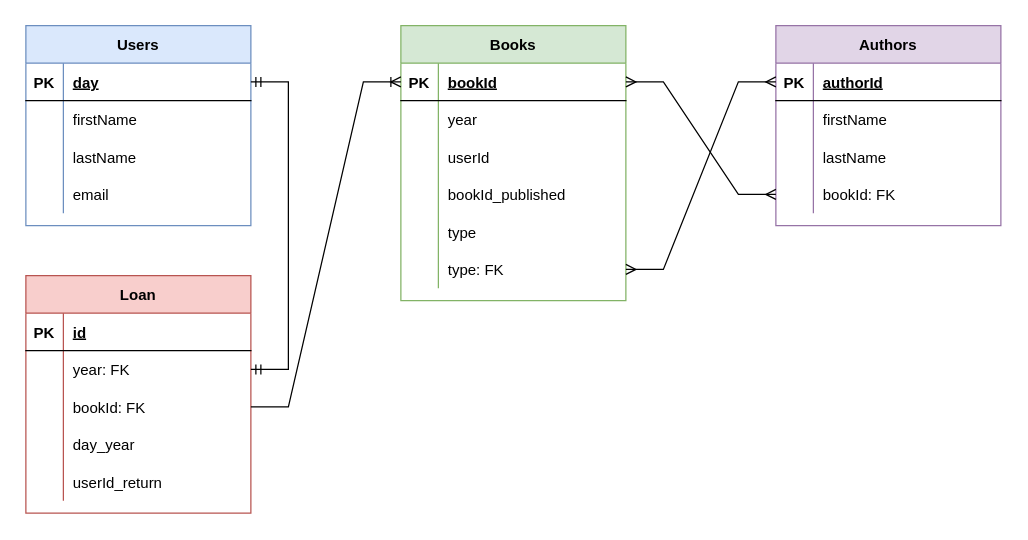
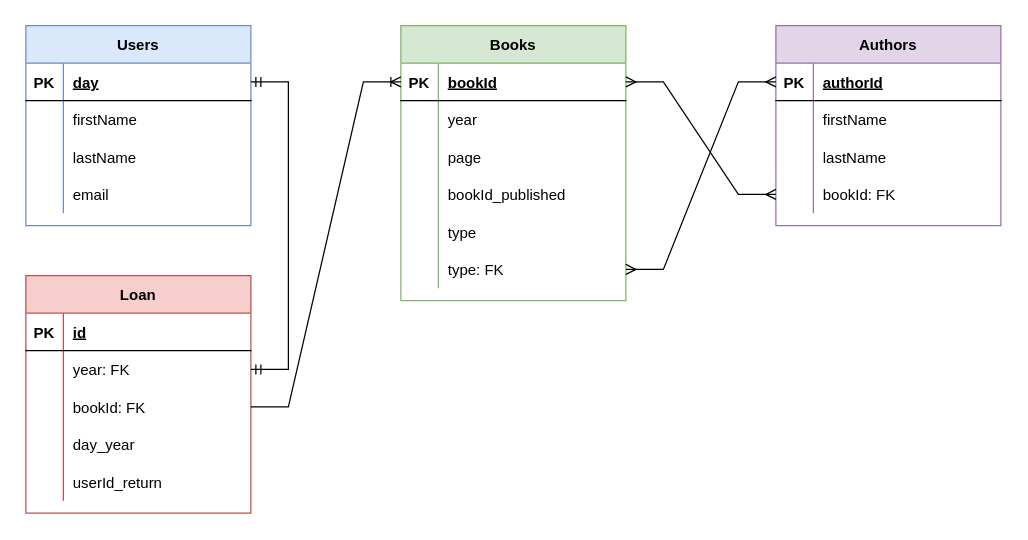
  <mxCell id="0" />
  <mxCell id="1" parent="0" />
  <mxCell id="2" value="Users" style="shape=table;startSize=30;container=1;collapsible=1;childLayout=tableLayout;fixedRows=1;rowLines=0;fontStyle=1;align=center;resizeLast=1;fillColor=#dae8fc;strokeColor=#6c8ebf;" parent="1" vertex="1"><mxGeometry x="20" y="20" width="180" height="160" as="geometry" /></mxCell>
  <mxCell id="3" value="" style="shape=tableRow;horizontal=0;startSize=0;swimlaneHead=0;swimlaneBody=0;fillColor=none;collapsible=0;dropTarget=0;points=[[0,0.5],[1,0.5]];portConstraint=eastwest;top=0;left=0;right=0;bottom=1;" parent="2" vertex="1"><mxGeometry y="30" width="180" height="30" as="geometry" /></mxCell>
  <mxCell id="4" value="PK" style="shape=partialRectangle;connectable=0;fillColor=none;top=0;left=0;bottom=0;right=0;fontStyle=1;overflow=hidden;" parent="3" vertex="1"><mxGeometry width="30" height="30" as="geometry"><mxRectangle width="30" height="30" as="alternateBounds" /></mxGeometry></mxCell>
  <mxCell id="5" value="day" style="shape=partialRectangle;connectable=0;fillColor=none;top=0;left=0;bottom=0;right=0;align=left;spacingLeft=6;fontStyle=5;overflow=hidden;" parent="3" vertex="1"><mxGeometry x="30" width="150" height="30" as="geometry"><mxRectangle width="150" height="30" as="alternateBounds" /></mxGeometry></mxCell>
  <mxCell id="6" value="" style="shape=tableRow;horizontal=0;startSize=0;swimlaneHead=0;swimlaneBody=0;fillColor=none;collapsible=0;dropTarget=0;points=[[0,0.5],[1,0.5]];portConstraint=eastwest;top=0;left=0;right=0;bottom=0;" parent="2" vertex="1"><mxGeometry y="60" width="180" height="30" as="geometry" /></mxCell>
  <mxCell id="7" value="" style="shape=partialRectangle;connectable=0;fillColor=none;top=0;left=0;bottom=0;right=0;editable=1;overflow=hidden;" parent="6" vertex="1"><mxGeometry width="30" height="30" as="geometry"><mxRectangle width="30" height="30" as="alternateBounds" /></mxGeometry></mxCell>
  <mxCell id="8" value="firstName" style="shape=partialRectangle;connectable=0;fillColor=none;top=0;left=0;bottom=0;right=0;align=left;spacingLeft=6;overflow=hidden;" parent="6" vertex="1"><mxGeometry x="30" width="150" height="30" as="geometry"><mxRectangle width="150" height="30" as="alternateBounds" /></mxGeometry></mxCell>
  <mxCell id="9" value="" style="shape=tableRow;horizontal=0;startSize=0;swimlaneHead=0;swimlaneBody=0;fillColor=none;collapsible=0;dropTarget=0;points=[[0,0.5],[1,0.5]];portConstraint=eastwest;top=0;left=0;right=0;bottom=0;" parent="2" vertex="1"><mxGeometry y="90" width="180" height="30" as="geometry" /></mxCell>
  <mxCell id="10" value="" style="shape=partialRectangle;connectable=0;fillColor=none;top=0;left=0;bottom=0;right=0;editable=1;overflow=hidden;" parent="9" vertex="1"><mxGeometry width="30" height="30" as="geometry"><mxRectangle width="30" height="30" as="alternateBounds" /></mxGeometry></mxCell>
  <mxCell id="11" value="lastName" style="shape=partialRectangle;connectable=0;fillColor=none;top=0;left=0;bottom=0;right=0;align=left;spacingLeft=6;overflow=hidden;" parent="9" vertex="1"><mxGeometry x="30" width="150" height="30" as="geometry"><mxRectangle width="150" height="30" as="alternateBounds" /></mxGeometry></mxCell>
  <mxCell id="12" value="" style="shape=tableRow;horizontal=0;startSize=0;swimlaneHead=0;swimlaneBody=0;fillColor=none;collapsible=0;dropTarget=0;points=[[0,0.5],[1,0.5]];portConstraint=eastwest;top=0;left=0;right=0;bottom=0;" parent="2" vertex="1"><mxGeometry y="120" width="180" height="30" as="geometry" /></mxCell>
  <mxCell id="13" value="" style="shape=partialRectangle;connectable=0;fillColor=none;top=0;left=0;bottom=0;right=0;editable=1;overflow=hidden;" parent="12" vertex="1"><mxGeometry width="30" height="30" as="geometry"><mxRectangle width="30" height="30" as="alternateBounds" /></mxGeometry></mxCell>
  <mxCell id="14" value="email" style="shape=partialRectangle;connectable=0;fillColor=none;top=0;left=0;bottom=0;right=0;align=left;spacingLeft=6;overflow=hidden;" parent="12" vertex="1"><mxGeometry x="30" width="150" height="30" as="geometry"><mxRectangle width="150" height="30" as="alternateBounds" /></mxGeometry></mxCell>
  <mxCell id="15" value="Books" style="shape=table;startSize=30;container=1;collapsible=1;childLayout=tableLayout;fixedRows=1;rowLines=0;fontStyle=1;align=center;resizeLast=1;fillColor=#d5e8d4;strokeColor=#82b366;" parent="1" vertex="1"><mxGeometry x="320" y="20" width="180" height="220" as="geometry" /></mxCell>
  <mxCell id="16" value="" style="shape=tableRow;horizontal=0;startSize=0;swimlaneHead=0;swimlaneBody=0;fillColor=none;collapsible=0;dropTarget=0;points=[[0,0.5],[1,0.5]];portConstraint=eastwest;top=0;left=0;right=0;bottom=1;" parent="15" vertex="1"><mxGeometry y="30" width="180" height="30" as="geometry" /></mxCell>
  <mxCell id="17" value="PK" style="shape=partialRectangle;connectable=0;fillColor=none;top=0;left=0;bottom=0;right=0;fontStyle=1;overflow=hidden;" parent="16" vertex="1"><mxGeometry width="30" height="30" as="geometry"><mxRectangle width="30" height="30" as="alternateBounds" /></mxGeometry></mxCell>
  <mxCell id="18" value="bookId" style="shape=partialRectangle;connectable=0;fillColor=none;top=0;left=0;bottom=0;right=0;align=left;spacingLeft=6;fontStyle=5;overflow=hidden;" parent="16" vertex="1"><mxGeometry x="30" width="150" height="30" as="geometry"><mxRectangle width="150" height="30" as="alternateBounds" /></mxGeometry></mxCell>
  <mxCell id="19" value="" style="shape=tableRow;horizontal=0;startSize=0;swimlaneHead=0;swimlaneBody=0;fillColor=none;collapsible=0;dropTarget=0;points=[[0,0.5],[1,0.5]];portConstraint=eastwest;top=0;left=0;right=0;bottom=0;" parent="15" vertex="1"><mxGeometry y="60" width="180" height="30" as="geometry" /></mxCell>
  <mxCell id="20" value="" style="shape=partialRectangle;connectable=0;fillColor=none;top=0;left=0;bottom=0;right=0;editable=1;overflow=hidden;" parent="19" vertex="1"><mxGeometry width="30" height="30" as="geometry"><mxRectangle width="30" height="30" as="alternateBounds" /></mxGeometry></mxCell>
  <mxCell id="21" value="year" style="shape=partialRectangle;connectable=0;fillColor=none;top=0;left=0;bottom=0;right=0;align=left;spacingLeft=6;overflow=hidden;" parent="19" vertex="1"><mxGeometry x="30" width="150" height="30" as="geometry"><mxRectangle width="150" height="30" as="alternateBounds" /></mxGeometry></mxCell>
  <mxCell id="22" value="" style="shape=tableRow;horizontal=0;startSize=0;swimlaneHead=0;swimlaneBody=0;fillColor=none;collapsible=0;dropTarget=0;points=[[0,0.5],[1,0.5]];portConstraint=eastwest;top=0;left=0;right=0;bottom=0;" parent="15" vertex="1"><mxGeometry y="90" width="180" height="30" as="geometry" /></mxCell>
  <mxCell id="23" value="" style="shape=partialRectangle;connectable=0;fillColor=none;top=0;left=0;bottom=0;right=0;editable=1;overflow=hidden;" parent="22" vertex="1"><mxGeometry width="30" height="30" as="geometry"><mxRectangle width="30" height="30" as="alternateBounds" /></mxGeometry></mxCell>
- <mxCell id="24" value="userId" style="shape=partialRectangle;connectable=0;fillColor=none;top=0;left=0;bottom=0;right=0;align=left;spacingLeft=6;overflow=hidden;" parent="22" vertex="1"><mxGeometry x="30" width="150" height="30" as="geometry"><mxRectangle width="150" height="30" as="alternateBounds" /></mxGeometry></mxCell>
+ <mxCell id="24" value="page" style="shape=partialRectangle;connectable=0;fillColor=none;top=0;left=0;bottom=0;right=0;align=left;spacingLeft=6;overflow=hidden;" parent="22" vertex="1"><mxGeometry x="30" width="150" height="30" as="geometry"><mxRectangle width="150" height="30" as="alternateBounds" /></mxGeometry></mxCell>
  <mxCell id="25" value="" style="shape=tableRow;horizontal=0;startSize=0;swimlaneHead=0;swimlaneBody=0;fillColor=none;collapsible=0;dropTarget=0;points=[[0,0.5],[1,0.5]];portConstraint=eastwest;top=0;left=0;right=0;bottom=0;" parent="15" vertex="1"><mxGeometry y="120" width="180" height="30" as="geometry" /></mxCell>
  <mxCell id="26" value="" style="shape=partialRectangle;connectable=0;fillColor=none;top=0;left=0;bottom=0;right=0;editable=1;overflow=hidden;" parent="25" vertex="1"><mxGeometry width="30" height="30" as="geometry"><mxRectangle width="30" height="30" as="alternateBounds" /></mxGeometry></mxCell>
  <mxCell id="27" value="bookId_published" style="shape=partialRectangle;connectable=0;fillColor=none;top=0;left=0;bottom=0;right=0;align=left;spacingLeft=6;overflow=hidden;" parent="25" vertex="1"><mxGeometry x="30" width="150" height="30" as="geometry"><mxRectangle width="150" height="30" as="alternateBounds" /></mxGeometry></mxCell>
  <mxCell id="28" value="" style="shape=tableRow;horizontal=0;startSize=0;swimlaneHead=0;swimlaneBody=0;fillColor=none;collapsible=0;dropTarget=0;points=[[0,0.5],[1,0.5]];portConstraint=eastwest;top=0;left=0;right=0;bottom=0;" parent="15" vertex="1"><mxGeometry y="150" width="180" height="30" as="geometry" /></mxCell>
  <mxCell id="29" value="" style="shape=partialRectangle;connectable=0;fillColor=none;top=0;left=0;bottom=0;right=0;editable=1;overflow=hidden;" parent="28" vertex="1"><mxGeometry width="30" height="30" as="geometry"><mxRectangle width="30" height="30" as="alternateBounds" /></mxGeometry></mxCell>
  <mxCell id="30" value="type" style="shape=partialRectangle;connectable=0;fillColor=none;top=0;left=0;bottom=0;right=0;align=left;spacingLeft=6;overflow=hidden;" parent="28" vertex="1"><mxGeometry x="30" width="150" height="30" as="geometry"><mxRectangle width="150" height="30" as="alternateBounds" /></mxGeometry></mxCell>
  <mxCell id="31" value="" style="shape=tableRow;horizontal=0;startSize=0;swimlaneHead=0;swimlaneBody=0;fillColor=none;collapsible=0;dropTarget=0;points=[[0,0.5],[1,0.5]];portConstraint=eastwest;top=0;left=0;right=0;bottom=0;" parent="15" vertex="1"><mxGeometry y="180" width="180" height="30" as="geometry" /></mxCell>
  <mxCell id="32" value="" style="shape=partialRectangle;connectable=0;fillColor=none;top=0;left=0;bottom=0;right=0;editable=1;overflow=hidden;" parent="31" vertex="1"><mxGeometry width="30" height="30" as="geometry"><mxRectangle width="30" height="30" as="alternateBounds" /></mxGeometry></mxCell>
  <mxCell id="33" value="type: FK" style="shape=partialRectangle;connectable=0;fillColor=none;top=0;left=0;bottom=0;right=0;align=left;spacingLeft=6;overflow=hidden;" parent="31" vertex="1"><mxGeometry x="30" width="150" height="30" as="geometry"><mxRectangle width="150" height="30" as="alternateBounds" /></mxGeometry></mxCell>
  <mxCell id="34" value="Authors" style="shape=table;startSize=30;container=1;collapsible=1;childLayout=tableLayout;fixedRows=1;rowLines=0;fontStyle=1;align=center;resizeLast=1;fillColor=#e1d5e7;strokeColor=#9673a6;gradientColor=none;" parent="1" vertex="1"><mxGeometry x="620" y="20" width="180" height="160" as="geometry" /></mxCell>
  <mxCell id="35" value="" style="shape=tableRow;horizontal=0;startSize=0;swimlaneHead=0;swimlaneBody=0;fillColor=none;collapsible=0;dropTarget=0;points=[[0,0.5],[1,0.5]];portConstraint=eastwest;top=0;left=0;right=0;bottom=1;" parent="34" vertex="1"><mxGeometry y="30" width="180" height="30" as="geometry" /></mxCell>
  <mxCell id="36" value="PK" style="shape=partialRectangle;connectable=0;fillColor=none;top=0;left=0;bottom=0;right=0;fontStyle=1;overflow=hidden;" parent="35" vertex="1"><mxGeometry width="30" height="30" as="geometry"><mxRectangle width="30" height="30" as="alternateBounds" /></mxGeometry></mxCell>
  <mxCell id="37" value="authorId" style="shape=partialRectangle;connectable=0;fillColor=none;top=0;left=0;bottom=0;right=0;align=left;spacingLeft=6;fontStyle=5;overflow=hidden;" parent="35" vertex="1"><mxGeometry x="30" width="150" height="30" as="geometry"><mxRectangle width="150" height="30" as="alternateBounds" /></mxGeometry></mxCell>
  <mxCell id="38" value="" style="shape=tableRow;horizontal=0;startSize=0;swimlaneHead=0;swimlaneBody=0;fillColor=none;collapsible=0;dropTarget=0;points=[[0,0.5],[1,0.5]];portConstraint=eastwest;top=0;left=0;right=0;bottom=0;" parent="34" vertex="1"><mxGeometry y="60" width="180" height="30" as="geometry" /></mxCell>
  <mxCell id="39" value="" style="shape=partialRectangle;connectable=0;fillColor=none;top=0;left=0;bottom=0;right=0;editable=1;overflow=hidden;" parent="38" vertex="1"><mxGeometry width="30" height="30" as="geometry"><mxRectangle width="30" height="30" as="alternateBounds" /></mxGeometry></mxCell>
  <mxCell id="40" value="firstName" style="shape=partialRectangle;connectable=0;fillColor=none;top=0;left=0;bottom=0;right=0;align=left;spacingLeft=6;overflow=hidden;" parent="38" vertex="1"><mxGeometry x="30" width="150" height="30" as="geometry"><mxRectangle width="150" height="30" as="alternateBounds" /></mxGeometry></mxCell>
  <mxCell id="41" value="" style="shape=tableRow;horizontal=0;startSize=0;swimlaneHead=0;swimlaneBody=0;fillColor=none;collapsible=0;dropTarget=0;points=[[0,0.5],[1,0.5]];portConstraint=eastwest;top=0;left=0;right=0;bottom=0;" parent="34" vertex="1"><mxGeometry y="90" width="180" height="30" as="geometry" /></mxCell>
  <mxCell id="42" value="" style="shape=partialRectangle;connectable=0;fillColor=none;top=0;left=0;bottom=0;right=0;editable=1;overflow=hidden;" parent="41" vertex="1"><mxGeometry width="30" height="30" as="geometry"><mxRectangle width="30" height="30" as="alternateBounds" /></mxGeometry></mxCell>
  <mxCell id="43" value="lastName" style="shape=partialRectangle;connectable=0;fillColor=none;top=0;left=0;bottom=0;right=0;align=left;spacingLeft=6;overflow=hidden;" parent="41" vertex="1"><mxGeometry x="30" width="150" height="30" as="geometry"><mxRectangle width="150" height="30" as="alternateBounds" /></mxGeometry></mxCell>
  <mxCell id="44" value="" style="shape=tableRow;horizontal=0;startSize=0;swimlaneHead=0;swimlaneBody=0;fillColor=none;collapsible=0;dropTarget=0;points=[[0,0.5],[1,0.5]];portConstraint=eastwest;top=0;left=0;right=0;bottom=0;" parent="34" vertex="1"><mxGeometry y="120" width="180" height="30" as="geometry" /></mxCell>
  <mxCell id="45" value="" style="shape=partialRectangle;connectable=0;fillColor=none;top=0;left=0;bottom=0;right=0;editable=1;overflow=hidden;" parent="44" vertex="1"><mxGeometry width="30" height="30" as="geometry"><mxRectangle width="30" height="30" as="alternateBounds" /></mxGeometry></mxCell>
  <mxCell id="46" value="bookId: FK" style="shape=partialRectangle;connectable=0;fillColor=none;top=0;left=0;bottom=0;right=0;align=left;spacingLeft=6;overflow=hidden;" parent="44" vertex="1"><mxGeometry x="30" width="150" height="30" as="geometry"><mxRectangle width="150" height="30" as="alternateBounds" /></mxGeometry></mxCell>
  <mxCell id="47" value="" style="edgeStyle=entityRelationEdgeStyle;fontSize=12;html=1;endArrow=ERmany;startArrow=ERmany;rounded=0;entryX=1;entryY=0.5;entryDx=0;entryDy=0;exitX=0;exitY=0.5;exitDx=0;exitDy=0;" parent="1" source="44" target="16" edge="1"><mxGeometry width="100" height="100" relative="1" as="geometry"><mxPoint x="697" y="360" as="sourcePoint" /><mxPoint x="600" y="320" as="targetPoint" /></mxGeometry></mxCell>
  <mxCell id="48" value="" style="edgeStyle=entityRelationEdgeStyle;fontSize=12;html=1;endArrow=ERmany;startArrow=ERmany;rounded=0;exitX=1;exitY=0.5;exitDx=0;exitDy=0;entryX=0;entryY=0.5;entryDx=0;entryDy=0;" parent="1" source="31" target="35" edge="1"><mxGeometry width="100" height="100" relative="1" as="geometry"><mxPoint x="325" y="455" as="sourcePoint" /><mxPoint x="710" y="350" as="targetPoint" /></mxGeometry></mxCell>
  <mxCell id="49" value="Loan" style="shape=table;startSize=30;container=1;collapsible=1;childLayout=tableLayout;fixedRows=1;rowLines=0;fontStyle=1;align=center;resizeLast=1;fillColor=#f8cecc;strokeColor=#b85450;" parent="1" vertex="1"><mxGeometry x="20" y="220" width="180" height="190" as="geometry"><mxRectangle x="40" y="240" width="60" height="30" as="alternateBounds" /></mxGeometry></mxCell>
  <mxCell id="50" value="" style="shape=tableRow;horizontal=0;startSize=0;swimlaneHead=0;swimlaneBody=0;fillColor=none;collapsible=0;dropTarget=0;points=[[0,0.5],[1,0.5]];portConstraint=eastwest;top=0;left=0;right=0;bottom=1;" parent="49" vertex="1"><mxGeometry y="30" width="180" height="30" as="geometry" /></mxCell>
  <mxCell id="51" value="PK" style="shape=partialRectangle;connectable=0;fillColor=none;top=0;left=0;bottom=0;right=0;fontStyle=1;overflow=hidden;" parent="50" vertex="1"><mxGeometry width="30" height="30" as="geometry"><mxRectangle width="30" height="30" as="alternateBounds" /></mxGeometry></mxCell>
  <mxCell id="52" value="id" style="shape=partialRectangle;connectable=0;fillColor=none;top=0;left=0;bottom=0;right=0;align=left;spacingLeft=6;fontStyle=5;overflow=hidden;" parent="50" vertex="1"><mxGeometry x="30" width="150" height="30" as="geometry"><mxRectangle width="150" height="30" as="alternateBounds" /></mxGeometry></mxCell>
  <mxCell id="53" value="" style="shape=tableRow;horizontal=0;startSize=0;swimlaneHead=0;swimlaneBody=0;fillColor=none;collapsible=0;dropTarget=0;points=[[0,0.5],[1,0.5]];portConstraint=eastwest;top=0;left=0;right=0;bottom=0;" parent="49" vertex="1"><mxGeometry y="60" width="180" height="30" as="geometry" /></mxCell>
  <mxCell id="54" value="" style="shape=partialRectangle;connectable=0;fillColor=none;top=0;left=0;bottom=0;right=0;editable=1;overflow=hidden;" parent="53" vertex="1"><mxGeometry width="30" height="30" as="geometry"><mxRectangle width="30" height="30" as="alternateBounds" /></mxGeometry></mxCell>
  <mxCell id="55" value="year: FK" style="shape=partialRectangle;connectable=0;fillColor=none;top=0;left=0;bottom=0;right=0;align=left;spacingLeft=6;overflow=hidden;" parent="53" vertex="1"><mxGeometry x="30" width="150" height="30" as="geometry"><mxRectangle width="150" height="30" as="alternateBounds" /></mxGeometry></mxCell>
  <mxCell id="56" value="" style="shape=tableRow;horizontal=0;startSize=0;swimlaneHead=0;swimlaneBody=0;fillColor=none;collapsible=0;dropTarget=0;points=[[0,0.5],[1,0.5]];portConstraint=eastwest;top=0;left=0;right=0;bottom=0;" parent="49" vertex="1"><mxGeometry y="90" width="180" height="30" as="geometry" /></mxCell>
  <mxCell id="57" value="" style="shape=partialRectangle;connectable=0;fillColor=none;top=0;left=0;bottom=0;right=0;editable=1;overflow=hidden;" parent="56" vertex="1"><mxGeometry width="30" height="30" as="geometry"><mxRectangle width="30" height="30" as="alternateBounds" /></mxGeometry></mxCell>
  <mxCell id="58" value="bookId: FK" style="shape=partialRectangle;connectable=0;fillColor=none;top=0;left=0;bottom=0;right=0;align=left;spacingLeft=6;overflow=hidden;" parent="56" vertex="1"><mxGeometry x="30" width="150" height="30" as="geometry"><mxRectangle width="150" height="30" as="alternateBounds" /></mxGeometry></mxCell>
  <mxCell id="59" value="" style="shape=tableRow;horizontal=0;startSize=0;swimlaneHead=0;swimlaneBody=0;fillColor=none;collapsible=0;dropTarget=0;points=[[0,0.5],[1,0.5]];portConstraint=eastwest;top=0;left=0;right=0;bottom=0;" parent="49" vertex="1"><mxGeometry y="120" width="180" height="30" as="geometry" /></mxCell>
  <mxCell id="60" value="" style="shape=partialRectangle;connectable=0;fillColor=none;top=0;left=0;bottom=0;right=0;editable=1;overflow=hidden;" parent="59" vertex="1"><mxGeometry width="30" height="30" as="geometry"><mxRectangle width="30" height="30" as="alternateBounds" /></mxGeometry></mxCell>
  <mxCell id="61" value="day_year" style="shape=partialRectangle;connectable=0;fillColor=none;top=0;left=0;bottom=0;right=0;align=left;spacingLeft=6;overflow=hidden;" parent="59" vertex="1"><mxGeometry x="30" width="150" height="30" as="geometry"><mxRectangle width="150" height="30" as="alternateBounds" /></mxGeometry></mxCell>
  <mxCell id="62" value="" style="shape=tableRow;horizontal=0;startSize=0;swimlaneHead=0;swimlaneBody=0;fillColor=none;collapsible=0;dropTarget=0;points=[[0,0.5],[1,0.5]];portConstraint=eastwest;top=0;left=0;right=0;bottom=0;" parent="49" vertex="1"><mxGeometry y="150" width="180" height="30" as="geometry" /></mxCell>
  <mxCell id="63" value="" style="shape=partialRectangle;connectable=0;fillColor=none;top=0;left=0;bottom=0;right=0;editable=1;overflow=hidden;" parent="62" vertex="1"><mxGeometry width="30" height="30" as="geometry"><mxRectangle width="30" height="30" as="alternateBounds" /></mxGeometry></mxCell>
  <mxCell id="64" value="userId_return" style="shape=partialRectangle;connectable=0;fillColor=none;top=0;left=0;bottom=0;right=0;align=left;spacingLeft=6;overflow=hidden;" parent="62" vertex="1"><mxGeometry x="30" width="150" height="30" as="geometry"><mxRectangle width="150" height="30" as="alternateBounds" /></mxGeometry></mxCell>
  <mxCell id="65" value="" style="edgeStyle=entityRelationEdgeStyle;fontSize=12;html=1;endArrow=ERoneToMany;rounded=0;exitX=1;exitY=0.5;exitDx=0;exitDy=0;entryX=0;entryY=0.5;entryDx=0;entryDy=0;" parent="1" source="56" target="16" edge="1"><mxGeometry width="100" height="100" relative="1" as="geometry"><mxPoint x="460" y="440" as="sourcePoint" /><mxPoint x="460" y="210" as="targetPoint" /></mxGeometry></mxCell>
  <mxCell id="66" value="" style="edgeStyle=entityRelationEdgeStyle;fontSize=12;html=1;endArrow=ERmandOne;startArrow=ERmandOne;rounded=0;entryX=1;entryY=0.5;entryDx=0;entryDy=0;exitX=1;exitY=0.5;exitDx=0;exitDy=0;" parent="1" source="53" target="3" edge="1"><mxGeometry width="100" height="100" relative="1" as="geometry"><mxPoint x="340" y="290" as="sourcePoint" /><mxPoint x="440" y="190" as="targetPoint" /></mxGeometry></mxCell>
